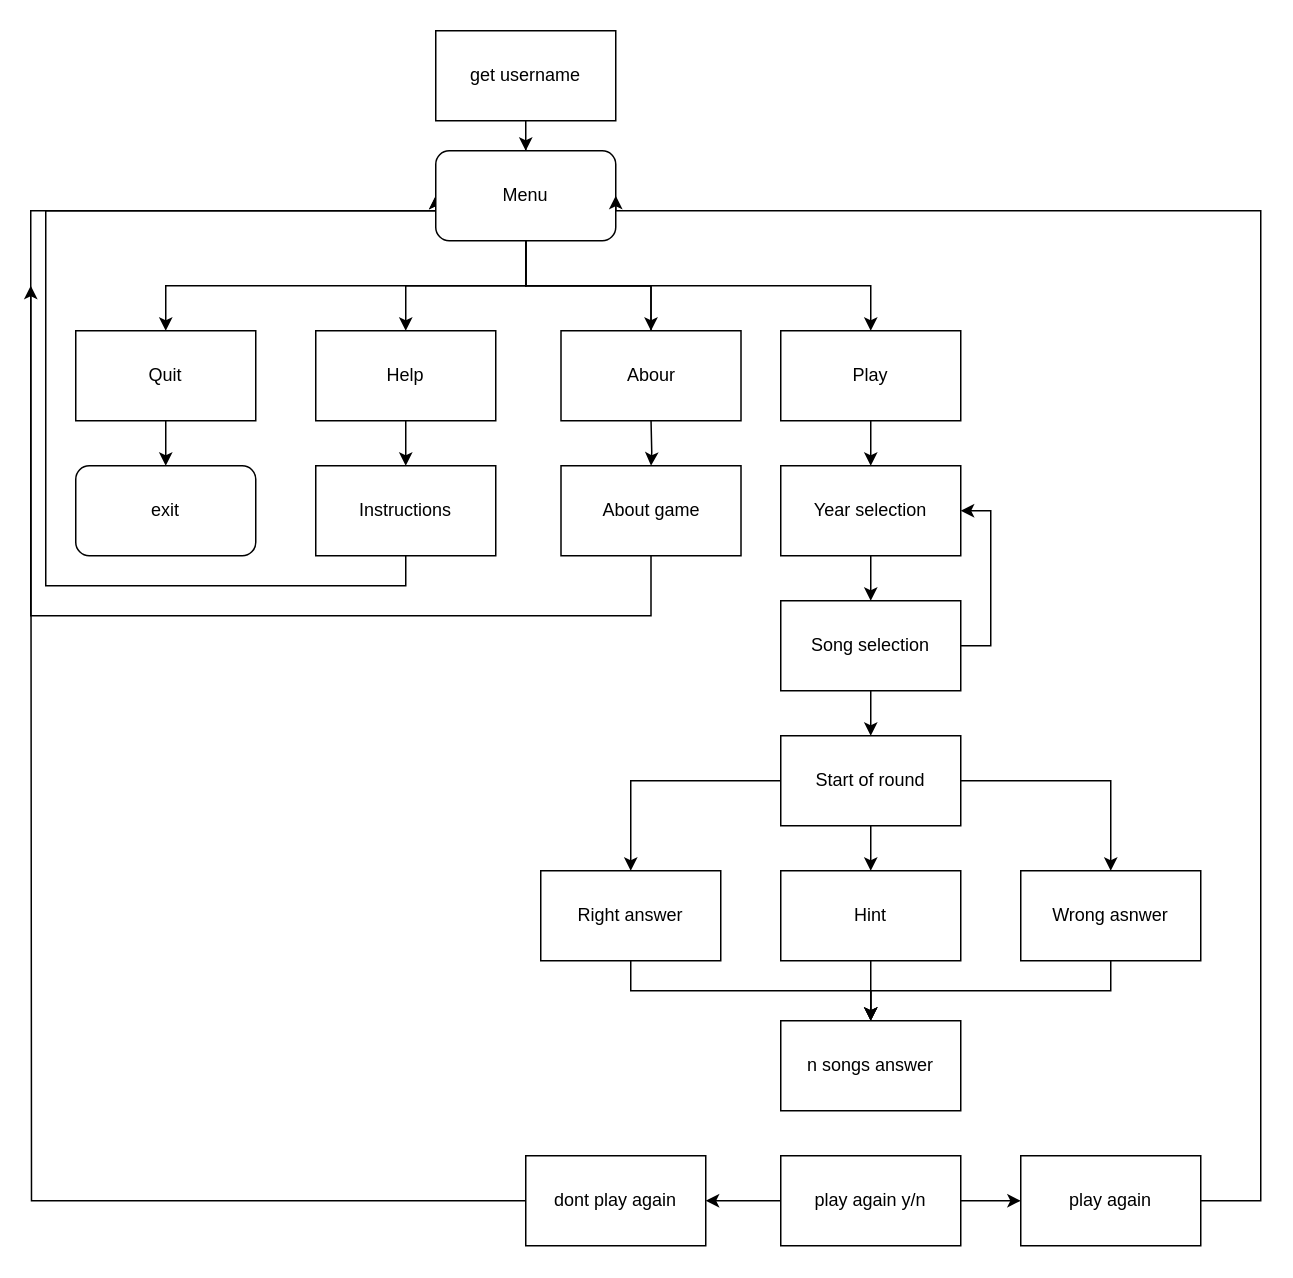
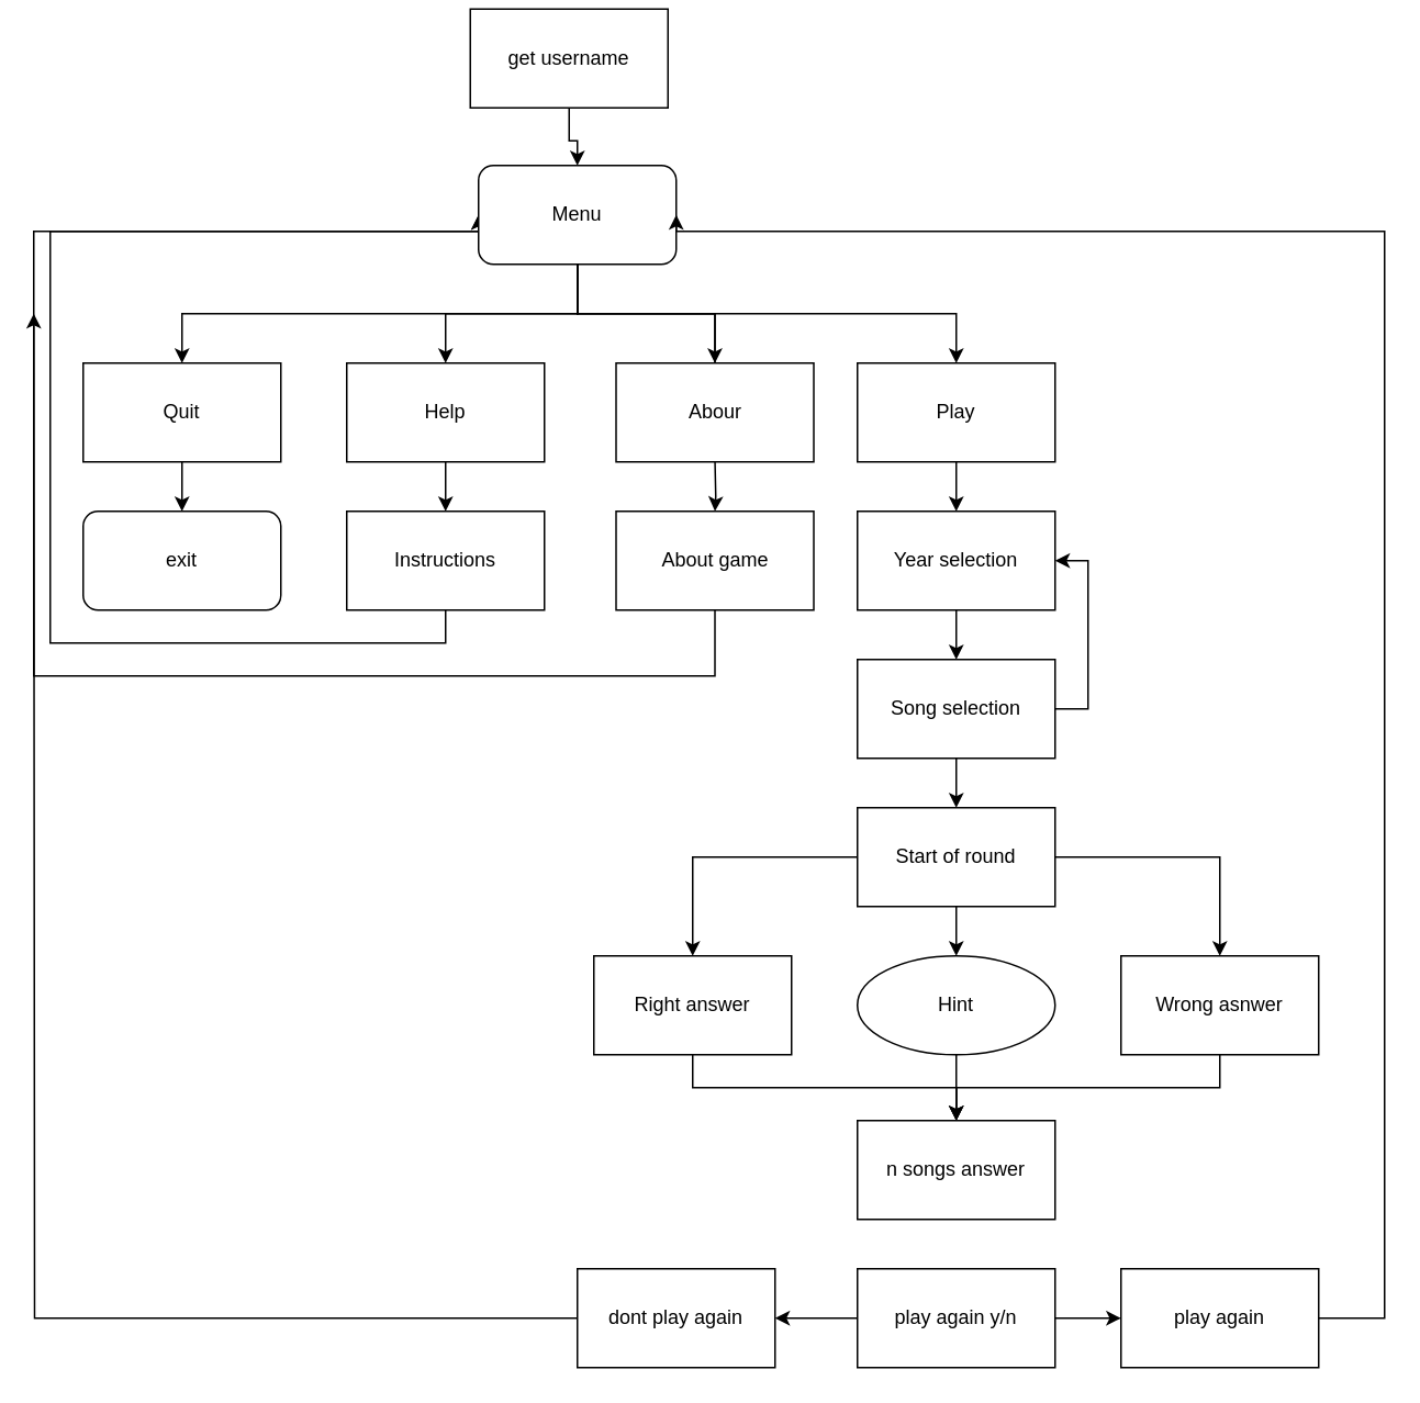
  <mxCell id="0" />
  <mxCell id="1" parent="0" />
  <mxCell id="2" style="edgeStyle=orthogonalEdgeStyle;rounded=0;orthogonalLoop=1;jettySize=auto;html=1;strokeColor=default;endArrow=classic;endFill=1;" edge="1" parent="1" source="3" target="24"><mxGeometry relative="1" as="geometry" /></mxCell>
- <mxCell id="3" value="get username" style="rounded=0;whiteSpace=wrap;html=1;" vertex="1" parent="1"><mxGeometry x="290" y="20" width="120" height="60" as="geometry" /></mxCell>
+ <mxCell id="3" value="get username" style="rounded=0;whiteSpace=wrap;html=1;" vertex="1" parent="1"><mxGeometry x="285" y="5" width="120" height="60" as="geometry" /></mxCell>
  <mxCell id="4" style="edgeStyle=orthogonalEdgeStyle;rounded=0;orthogonalLoop=1;jettySize=auto;html=1;" edge="1" parent="1" source="5" target="18"><mxGeometry relative="1" as="geometry" /></mxCell>
  <mxCell id="5" value="Quit" style="rounded=0;whiteSpace=wrap;html=1;" vertex="1" parent="1"><mxGeometry x="50" y="220" width="120" height="60" as="geometry" /></mxCell>
  <mxCell id="6" style="edgeStyle=orthogonalEdgeStyle;rounded=0;orthogonalLoop=1;jettySize=auto;html=1;" edge="1" parent="1" source="7" target="10"><mxGeometry relative="1" as="geometry" /></mxCell>
  <mxCell id="7" value="Help" style="rounded=0;whiteSpace=wrap;html=1;" vertex="1" parent="1"><mxGeometry x="210" y="220" width="120" height="60" as="geometry" /></mxCell>
  <mxCell id="8" style="edgeStyle=orthogonalEdgeStyle;rounded=0;orthogonalLoop=1;jettySize=auto;html=1;" edge="1" parent="1" target="12"><mxGeometry relative="1" as="geometry"><mxPoint x="433.533" y="280" as="sourcePoint" /></mxGeometry></mxCell>
  <mxCell id="9" style="edgeStyle=orthogonalEdgeStyle;rounded=0;orthogonalLoop=1;jettySize=auto;html=1;entryX=0;entryY=0.5;entryDx=0;entryDy=0;strokeColor=default;endArrow=classic;endFill=1;" edge="1" parent="1" source="10" target="24"><mxGeometry relative="1" as="geometry"><Array as="points"><mxPoint x="270" y="390" /><mxPoint x="30" y="390" /><mxPoint x="30" y="140" /></Array></mxGeometry></mxCell>
  <mxCell id="10" value="Instructions" style="rounded=0;whiteSpace=wrap;html=1;" vertex="1" parent="1"><mxGeometry x="210" y="310" width="120" height="60" as="geometry" /></mxCell>
  <mxCell id="11" style="edgeStyle=orthogonalEdgeStyle;rounded=0;orthogonalLoop=1;jettySize=auto;html=1;entryX=0;entryY=0.5;entryDx=0;entryDy=0;strokeColor=default;endArrow=classic;endFill=1;" edge="1" parent="1" source="12" target="24"><mxGeometry relative="1" as="geometry"><Array as="points"><mxPoint x="434" y="410" /><mxPoint x="20" y="410" /><mxPoint x="20" y="140" /></Array></mxGeometry></mxCell>
  <mxCell id="12" value="About game" style="rounded=0;whiteSpace=wrap;html=1;" vertex="1" parent="1"><mxGeometry x="373.5" y="310" width="120" height="60" as="geometry" /></mxCell>
  <mxCell id="13" style="edgeStyle=orthogonalEdgeStyle;rounded=0;orthogonalLoop=1;jettySize=auto;html=1;strokeColor=default;endArrow=classic;endFill=1;" edge="1" parent="1" source="14" target="17"><mxGeometry relative="1" as="geometry" /></mxCell>
  <mxCell id="14" value="Year selection" style="rounded=0;whiteSpace=wrap;html=1;" vertex="1" parent="1"><mxGeometry x="520" y="310" width="120" height="60" as="geometry" /></mxCell>
  <mxCell id="15" style="edgeStyle=orthogonalEdgeStyle;rounded=0;orthogonalLoop=1;jettySize=auto;html=1;entryX=1;entryY=0.5;entryDx=0;entryDy=0;strokeColor=default;endArrow=classic;endFill=1;" edge="1" parent="1" source="17" target="14"><mxGeometry relative="1" as="geometry"><Array as="points"><mxPoint x="660" y="430" /><mxPoint x="660" y="340" /></Array></mxGeometry></mxCell>
  <mxCell id="16" style="edgeStyle=orthogonalEdgeStyle;rounded=0;orthogonalLoop=1;jettySize=auto;html=1;strokeColor=default;endArrow=classic;endFill=1;" edge="1" parent="1" source="17" target="31"><mxGeometry relative="1" as="geometry" /></mxCell>
  <mxCell id="17" value="Song selection" style="rounded=0;whiteSpace=wrap;html=1;" vertex="1" parent="1"><mxGeometry x="520" y="400" width="120" height="60" as="geometry" /></mxCell>
  <mxCell id="18" value="exit" style="rounded=1;whiteSpace=wrap;html=1;" vertex="1" parent="1"><mxGeometry x="50" y="310" width="120" height="60" as="geometry" /></mxCell>
  <mxCell id="19" style="edgeStyle=orthogonalEdgeStyle;rounded=0;orthogonalLoop=1;jettySize=auto;html=1;" edge="1" parent="1" source="24" target="7"><mxGeometry relative="1" as="geometry" /></mxCell>
  <mxCell id="20" style="edgeStyle=orthogonalEdgeStyle;rounded=0;orthogonalLoop=1;jettySize=auto;html=1;entryX=0.5;entryY=0;entryDx=0;entryDy=0;strokeColor=default;endArrow=none;endFill=0;" edge="1" parent="1" source="24" target="25"><mxGeometry relative="1" as="geometry" /></mxCell>
  <mxCell id="21" style="edgeStyle=orthogonalEdgeStyle;rounded=0;orthogonalLoop=1;jettySize=auto;html=1;entryX=0.5;entryY=0;entryDx=0;entryDy=0;strokeColor=default;endArrow=classic;endFill=1;" edge="1" parent="1" source="24" target="25"><mxGeometry relative="1" as="geometry" /></mxCell>
  <mxCell id="22" style="edgeStyle=orthogonalEdgeStyle;rounded=0;orthogonalLoop=1;jettySize=auto;html=1;strokeColor=default;endArrow=classic;endFill=1;" edge="1" parent="1" source="24" target="5"><mxGeometry relative="1" as="geometry"><Array as="points"><mxPoint x="350" y="190" /><mxPoint x="110" y="190" /></Array></mxGeometry></mxCell>
  <mxCell id="23" style="edgeStyle=orthogonalEdgeStyle;rounded=0;orthogonalLoop=1;jettySize=auto;html=1;strokeColor=default;endArrow=classic;endFill=1;" edge="1" parent="1" source="24" target="27"><mxGeometry relative="1" as="geometry"><Array as="points"><mxPoint x="350" y="190" /><mxPoint x="580" y="190" /></Array></mxGeometry></mxCell>
  <mxCell id="24" value="Menu" style="rounded=1;whiteSpace=wrap;html=1;" vertex="1" parent="1"><mxGeometry x="290" y="100" width="120" height="60" as="geometry" /></mxCell>
  <mxCell id="25" value="Abour" style="rounded=0;whiteSpace=wrap;html=1;" vertex="1" parent="1"><mxGeometry x="373.5" y="220" width="120" height="60" as="geometry" /></mxCell>
  <mxCell id="26" style="edgeStyle=orthogonalEdgeStyle;rounded=0;orthogonalLoop=1;jettySize=auto;html=1;strokeColor=default;endArrow=classic;endFill=1;" edge="1" parent="1" source="27" target="14"><mxGeometry relative="1" as="geometry" /></mxCell>
  <mxCell id="27" value="Play" style="rounded=0;whiteSpace=wrap;html=1;" vertex="1" parent="1"><mxGeometry x="520" y="220" width="120" height="60" as="geometry" /></mxCell>
  <mxCell id="28" style="edgeStyle=orthogonalEdgeStyle;rounded=0;orthogonalLoop=1;jettySize=auto;html=1;strokeColor=default;endArrow=classic;endFill=1;" edge="1" parent="1" source="31" target="35"><mxGeometry relative="1" as="geometry" /></mxCell>
  <mxCell id="29" style="edgeStyle=orthogonalEdgeStyle;rounded=0;orthogonalLoop=1;jettySize=auto;html=1;strokeColor=default;endArrow=classic;endFill=1;" edge="1" parent="1" source="31" target="33"><mxGeometry relative="1" as="geometry" /></mxCell>
  <mxCell id="30" style="edgeStyle=orthogonalEdgeStyle;rounded=0;orthogonalLoop=1;jettySize=auto;html=1;strokeColor=default;endArrow=classic;endFill=1;" edge="1" parent="1" source="31" target="37"><mxGeometry relative="1" as="geometry" /></mxCell>
  <mxCell id="31" value="Start of round" style="rounded=0;whiteSpace=wrap;html=1;" vertex="1" parent="1"><mxGeometry x="520" y="490" width="120" height="60" as="geometry" /></mxCell>
  <mxCell id="32" style="edgeStyle=orthogonalEdgeStyle;rounded=0;orthogonalLoop=1;jettySize=auto;html=1;strokeColor=default;endArrow=classic;endFill=1;" edge="1" parent="1" source="33" target="38"><mxGeometry relative="1" as="geometry"><Array as="points"><mxPoint x="420" y="660" /><mxPoint x="580" y="660" /></Array></mxGeometry></mxCell>
  <mxCell id="33" value="Right answer" style="rounded=0;whiteSpace=wrap;html=1;" vertex="1" parent="1"><mxGeometry x="360" y="580" width="120" height="60" as="geometry" /></mxCell>
  <mxCell id="34" style="edgeStyle=orthogonalEdgeStyle;rounded=0;orthogonalLoop=1;jettySize=auto;html=1;strokeColor=default;endArrow=classic;endFill=1;" edge="1" parent="1" source="35" target="38"><mxGeometry relative="1" as="geometry" /></mxCell>
- <mxCell id="35" value="Hint" style="rounded=0;whiteSpace=wrap;html=1;" vertex="1" parent="1"><mxGeometry x="520" y="580" width="120" height="60" as="geometry" /></mxCell>
+ <mxCell id="35" value="Hint" style="ellipse;whiteSpace=wrap;html=1;" vertex="1" parent="1"><mxGeometry x="520" y="580" width="120" height="60" as="geometry" /></mxCell>
  <mxCell id="36" style="edgeStyle=orthogonalEdgeStyle;rounded=0;orthogonalLoop=1;jettySize=auto;html=1;strokeColor=default;endArrow=classic;endFill=1;" edge="1" parent="1" source="37" target="38"><mxGeometry relative="1" as="geometry"><Array as="points"><mxPoint x="740" y="660" /><mxPoint x="580" y="660" /></Array></mxGeometry></mxCell>
  <mxCell id="37" value="Wrong asnwer" style="rounded=0;whiteSpace=wrap;html=1;" vertex="1" parent="1"><mxGeometry x="680" y="580" width="120" height="60" as="geometry" /></mxCell>
  <mxCell id="38" value="n songs answer" style="rounded=0;whiteSpace=wrap;html=1;" vertex="1" parent="1"><mxGeometry x="520" y="680" width="120" height="60" as="geometry" /></mxCell>
  <mxCell id="39" style="edgeStyle=orthogonalEdgeStyle;rounded=0;orthogonalLoop=1;jettySize=auto;html=1;entryX=0;entryY=0.5;entryDx=0;entryDy=0;strokeColor=default;endArrow=classic;endFill=1;" edge="1" parent="1" source="41" target="45"><mxGeometry relative="1" as="geometry" /></mxCell>
  <mxCell id="40" style="edgeStyle=orthogonalEdgeStyle;rounded=0;orthogonalLoop=1;jettySize=auto;html=1;strokeColor=default;endArrow=classic;endFill=1;" edge="1" parent="1" source="41" target="43"><mxGeometry relative="1" as="geometry" /></mxCell>
  <mxCell id="41" value="play again y/n" style="rounded=0;whiteSpace=wrap;html=1;" vertex="1" parent="1"><mxGeometry x="520" y="770" width="120" height="60" as="geometry" /></mxCell>
  <mxCell id="42" style="edgeStyle=orthogonalEdgeStyle;rounded=0;orthogonalLoop=1;jettySize=auto;html=1;strokeColor=default;endArrow=classic;endFill=1;" edge="1" parent="1" source="43"><mxGeometry relative="1" as="geometry"><mxPoint x="20" y="190" as="targetPoint" /></mxGeometry></mxCell>
  <mxCell id="43" value="dont play again" style="rounded=0;whiteSpace=wrap;html=1;" vertex="1" parent="1"><mxGeometry x="350" y="770" width="120" height="60" as="geometry" /></mxCell>
  <mxCell id="44" style="edgeStyle=orthogonalEdgeStyle;rounded=0;orthogonalLoop=1;jettySize=auto;html=1;entryX=1;entryY=0.5;entryDx=0;entryDy=0;strokeColor=default;endArrow=classic;endFill=1;" edge="1" parent="1" source="45" target="24"><mxGeometry relative="1" as="geometry"><Array as="points"><mxPoint x="840" y="800" /><mxPoint x="840" y="140" /></Array></mxGeometry></mxCell>
  <mxCell id="45" value="play again" style="rounded=0;whiteSpace=wrap;html=1;" vertex="1" parent="1"><mxGeometry x="680" y="770" width="120" height="60" as="geometry" /></mxCell>
